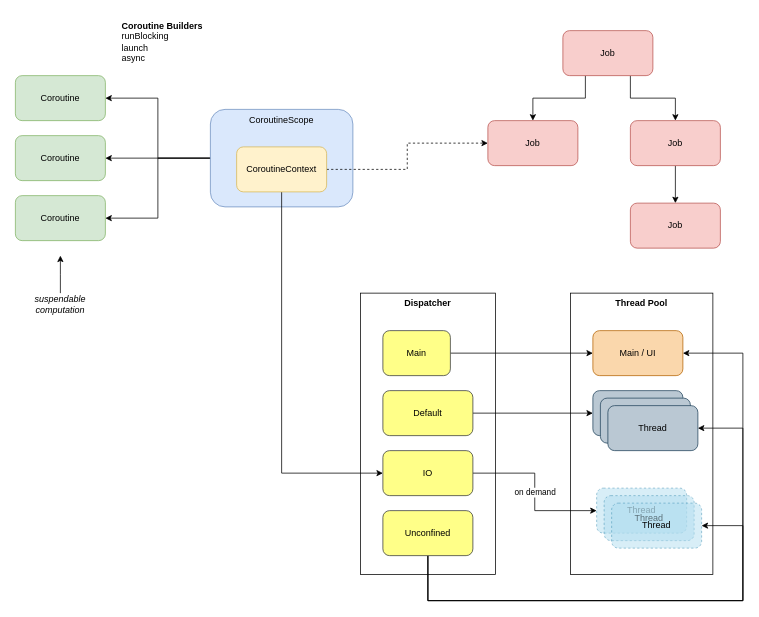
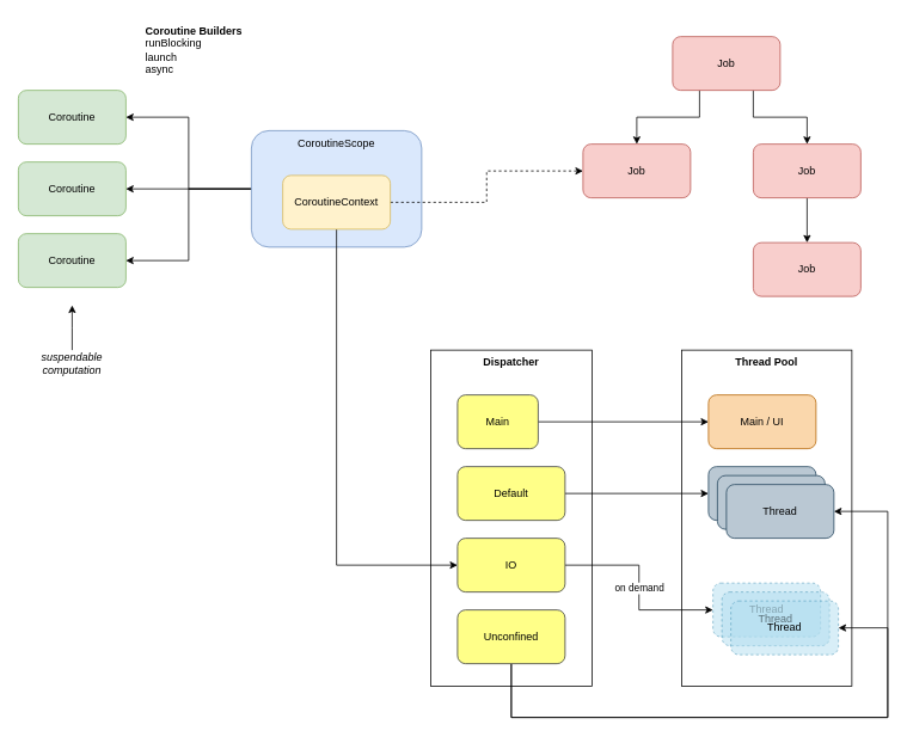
  <mxCell id="0" />
  <mxCell id="1" parent="0" />
  <mxCell id="2" value="Dispatcher" style="rounded=0;whiteSpace=wrap;html=1;verticalAlign=top;fontStyle=1" vertex="1" parent="1"><mxGeometry x="480" y="390" width="180" height="375" as="geometry" /></mxCell>
  <mxCell id="3" value="Thread Pool" style="rounded=0;whiteSpace=wrap;html=1;verticalAlign=top;fontStyle=1" vertex="1" parent="1"><mxGeometry x="760" y="390" width="190" height="375" as="geometry" /></mxCell>
  <mxCell id="4" value="Coroutine" style="rounded=1;whiteSpace=wrap;html=1;fillColor=#d5e8d4;strokeColor=#82b366;" vertex="1" parent="1"><mxGeometry x="20" y="100" width="120" height="60" as="geometry" /></mxCell>
  <mxCell id="5" value="Coroutine" style="rounded=1;whiteSpace=wrap;html=1;fillColor=#d5e8d4;strokeColor=#82b366;" vertex="1" parent="1"><mxGeometry x="20" y="180" width="120" height="60" as="geometry" /></mxCell>
  <mxCell id="6" value="Coroutine" style="rounded=1;whiteSpace=wrap;html=1;fillColor=#d5e8d4;strokeColor=#82b366;" vertex="1" parent="1"><mxGeometry x="20" y="260" width="120" height="60" as="geometry" /></mxCell>
  <mxCell id="7" style="edgeStyle=orthogonalEdgeStyle;rounded=0;orthogonalLoop=1;jettySize=auto;html=1;exitX=0.5;exitY=0;exitDx=0;exitDy=0;" edge="1" parent="1" source="8"><mxGeometry relative="1" as="geometry"><mxPoint x="80" y="340" as="targetPoint" /></mxGeometry></mxCell>
  <mxCell id="8" value="&lt;div&gt;suspendable&lt;/div&gt;&lt;div&gt;computation&lt;br&gt;&lt;/div&gt;" style="text;html=1;align=center;verticalAlign=middle;whiteSpace=wrap;rounded=0;fontStyle=2" vertex="1" parent="1"><mxGeometry x="50" y="390" width="60" height="30" as="geometry" /></mxCell>
  <mxCell id="9" value="&lt;div&gt;&lt;b&gt;Coroutine Builders&lt;br&gt;&lt;/b&gt;&lt;/div&gt;&lt;div&gt;runBlocking&lt;/div&gt;&lt;div&gt;launch&lt;/div&gt;&lt;div&gt;async&lt;b&gt;&lt;br&gt;&lt;/b&gt;&lt;/div&gt;" style="text;html=1;whiteSpace=wrap;overflow=hidden;rounded=0;" vertex="1" parent="1"><mxGeometry x="160" y="20" width="120" height="67" as="geometry" /></mxCell>
  <mxCell id="10" style="edgeStyle=orthogonalEdgeStyle;rounded=0;orthogonalLoop=1;jettySize=auto;html=1;exitX=0;exitY=0.5;exitDx=0;exitDy=0;" edge="1" parent="1" source="13" target="4"><mxGeometry relative="1" as="geometry" /></mxCell>
  <mxCell id="11" style="edgeStyle=orthogonalEdgeStyle;rounded=0;orthogonalLoop=1;jettySize=auto;html=1;exitX=0;exitY=0.5;exitDx=0;exitDy=0;" edge="1" parent="1" source="13" target="5"><mxGeometry relative="1" as="geometry" /></mxCell>
  <mxCell id="12" style="edgeStyle=orthogonalEdgeStyle;rounded=0;orthogonalLoop=1;jettySize=auto;html=1;exitX=0;exitY=0.5;exitDx=0;exitDy=0;" edge="1" parent="1" source="13" target="6"><mxGeometry relative="1" as="geometry" /></mxCell>
  <mxCell id="13" value="CoroutineScope" style="rounded=1;whiteSpace=wrap;html=1;verticalAlign=top;fillColor=#dae8fc;strokeColor=#6c8ebf;" vertex="1" parent="1"><mxGeometry x="280" y="145" width="190" height="130" as="geometry" /></mxCell>
  <mxCell id="14" style="edgeStyle=orthogonalEdgeStyle;rounded=0;orthogonalLoop=1;jettySize=auto;html=1;exitX=1;exitY=0.5;exitDx=0;exitDy=0;entryX=0;entryY=0.5;entryDx=0;entryDy=0;dashed=1;" edge="1" parent="1" source="16" target="20"><mxGeometry relative="1" as="geometry" /></mxCell>
  <mxCell id="15" style="edgeStyle=orthogonalEdgeStyle;rounded=0;orthogonalLoop=1;jettySize=auto;html=1;exitX=0.5;exitY=1;exitDx=0;exitDy=0;entryX=0;entryY=0.5;entryDx=0;entryDy=0;" edge="1" parent="1" source="16" target="29"><mxGeometry relative="1" as="geometry" /></mxCell>
  <mxCell id="16" value="CoroutineContext" style="rounded=1;whiteSpace=wrap;html=1;fillColor=#fff2cc;strokeColor=#d6b656;" vertex="1" parent="1"><mxGeometry x="315" y="195" width="120" height="60" as="geometry" /></mxCell>
  <mxCell id="17" style="edgeStyle=orthogonalEdgeStyle;rounded=0;orthogonalLoop=1;jettySize=auto;html=1;exitX=0.25;exitY=1;exitDx=0;exitDy=0;" edge="1" parent="1" source="19" target="20"><mxGeometry relative="1" as="geometry" /></mxCell>
  <mxCell id="18" style="edgeStyle=orthogonalEdgeStyle;rounded=0;orthogonalLoop=1;jettySize=auto;html=1;exitX=0.75;exitY=1;exitDx=0;exitDy=0;" edge="1" parent="1" source="19" target="22"><mxGeometry relative="1" as="geometry" /></mxCell>
  <mxCell id="19" value="Job" style="rounded=1;whiteSpace=wrap;html=1;fillColor=#f8cecc;strokeColor=#b85450;" vertex="1" parent="1"><mxGeometry x="750" y="40" width="120" height="60" as="geometry" /></mxCell>
  <mxCell id="20" value="Job" style="rounded=1;whiteSpace=wrap;html=1;fillColor=#f8cecc;strokeColor=#b85450;" vertex="1" parent="1"><mxGeometry x="650" y="160" width="120" height="60" as="geometry" /></mxCell>
  <mxCell id="21" style="edgeStyle=orthogonalEdgeStyle;rounded=0;orthogonalLoop=1;jettySize=auto;html=1;exitX=0.5;exitY=1;exitDx=0;exitDy=0;entryX=0.5;entryY=0;entryDx=0;entryDy=0;" edge="1" parent="1" source="22" target="23"><mxGeometry relative="1" as="geometry" /></mxCell>
  <mxCell id="22" value="Job" style="rounded=1;whiteSpace=wrap;html=1;fillColor=#f8cecc;strokeColor=#b85450;" vertex="1" parent="1"><mxGeometry x="840" y="160" width="120" height="60" as="geometry" /></mxCell>
  <mxCell id="23" value="Job" style="rounded=1;whiteSpace=wrap;html=1;fillColor=#f8cecc;strokeColor=#b85450;" vertex="1" parent="1"><mxGeometry x="840" y="270" width="120" height="60" as="geometry" /></mxCell>
  <mxCell id="24" style="edgeStyle=orthogonalEdgeStyle;rounded=0;orthogonalLoop=1;jettySize=auto;html=1;exitX=1;exitY=0.5;exitDx=0;exitDy=0;entryX=0;entryY=0.5;entryDx=0;entryDy=0;" edge="1" parent="1" source="25" target="34"><mxGeometry relative="1" as="geometry" /></mxCell>
  <mxCell id="25" value="Main" style="rounded=1;whiteSpace=wrap;html=1;fillColor=#ffff88;strokeColor=#36393d;" vertex="1" parent="1"><mxGeometry x="510" y="440" width="90" height="60" as="geometry" /></mxCell>
  <mxCell id="26" style="edgeStyle=orthogonalEdgeStyle;rounded=0;orthogonalLoop=1;jettySize=auto;html=1;exitX=1;exitY=0.5;exitDx=0;exitDy=0;entryX=0;entryY=0.5;entryDx=0;entryDy=0;" edge="1" parent="1" source="27" target="35"><mxGeometry relative="1" as="geometry" /></mxCell>
  <mxCell id="27" value="Default" style="rounded=1;whiteSpace=wrap;html=1;fillColor=#ffff88;strokeColor=#36393d;" vertex="1" parent="1"><mxGeometry x="510" y="520" width="120" height="60" as="geometry" /></mxCell>
  <mxCell id="28" value="on demand" style="edgeStyle=orthogonalEdgeStyle;rounded=0;orthogonalLoop=1;jettySize=auto;html=1;exitX=1;exitY=0.5;exitDx=0;exitDy=0;entryX=0;entryY=0.5;entryDx=0;entryDy=0;" edge="1" parent="1" source="29" target="36"><mxGeometry relative="1" as="geometry" /></mxCell>
  <mxCell id="29" value="IO" style="rounded=1;whiteSpace=wrap;html=1;fillColor=#ffff88;strokeColor=#36393d;" vertex="1" parent="1"><mxGeometry x="510" y="600" width="120" height="60" as="geometry" /></mxCell>
- <mxCell id="30" style="edgeStyle=orthogonalEdgeStyle;rounded=0;orthogonalLoop=1;jettySize=auto;html=1;exitX=0.5;exitY=1;exitDx=0;exitDy=0;entryX=1;entryY=0.5;entryDx=0;entryDy=0;" edge="1" parent="1" source="33" target="34"><mxGeometry relative="1" as="geometry"><Array as="points"><mxPoint x="570" y="800" /><mxPoint x="990" y="800" /><mxPoint x="990" y="470" /></Array></mxGeometry></mxCell>
  <mxCell id="31" style="edgeStyle=orthogonalEdgeStyle;rounded=0;orthogonalLoop=1;jettySize=auto;html=1;exitX=0.5;exitY=1;exitDx=0;exitDy=0;entryX=1;entryY=0.5;entryDx=0;entryDy=0;" edge="1" parent="1" source="33" target="38"><mxGeometry relative="1" as="geometry"><Array as="points"><mxPoint x="570" y="800" /><mxPoint x="990" y="800" /><mxPoint x="990" y="570" /></Array></mxGeometry></mxCell>
  <mxCell id="32" style="edgeStyle=orthogonalEdgeStyle;rounded=0;orthogonalLoop=1;jettySize=auto;html=1;exitX=0.5;exitY=1;exitDx=0;exitDy=0;entryX=1;entryY=0.5;entryDx=0;entryDy=0;" edge="1" parent="1" source="33" target="40"><mxGeometry relative="1" as="geometry"><Array as="points"><mxPoint x="570" y="800" /><mxPoint x="990" y="800" /><mxPoint x="990" y="700" /></Array></mxGeometry></mxCell>
  <mxCell id="33" value="Unconfined" style="rounded=1;whiteSpace=wrap;html=1;fillColor=#ffff88;strokeColor=#36393d;" vertex="1" parent="1"><mxGeometry x="510" y="680" width="120" height="60" as="geometry" /></mxCell>
  <mxCell id="34" value="Main / UI" style="rounded=1;whiteSpace=wrap;html=1;fillColor=#fad7ac;strokeColor=#b46504;" vertex="1" parent="1"><mxGeometry x="790" y="440" width="120" height="60" as="geometry" /></mxCell>
  <mxCell id="35" value="Thread" style="rounded=1;whiteSpace=wrap;html=1;fillColor=#bac8d3;strokeColor=#23445d;" vertex="1" parent="1"><mxGeometry x="790" y="520" width="120" height="60" as="geometry" /></mxCell>
  <mxCell id="36" value="Thread" style="rounded=1;whiteSpace=wrap;html=1;dashed=1;fillColor=#b1ddf0;strokeColor=#10739e;opacity=50;" vertex="1" parent="1"><mxGeometry x="795" y="650" width="120" height="60" as="geometry" /></mxCell>
  <mxCell id="37" value="Thread" style="rounded=1;whiteSpace=wrap;html=1;fillColor=#bac8d3;strokeColor=#23445d;" vertex="1" parent="1"><mxGeometry x="800" y="530" width="120" height="60" as="geometry" /></mxCell>
  <mxCell id="38" value="Thread" style="rounded=1;whiteSpace=wrap;html=1;fillColor=#bac8d3;strokeColor=#23445d;" vertex="1" parent="1"><mxGeometry x="810" y="540" width="120" height="60" as="geometry" /></mxCell>
  <mxCell id="39" value="Thread" style="rounded=1;whiteSpace=wrap;html=1;dashed=1;fillColor=#b1ddf0;strokeColor=#10739e;opacity=50;" vertex="1" parent="1"><mxGeometry x="805" y="660" width="120" height="60" as="geometry" /></mxCell>
  <mxCell id="40" value="Thread" style="rounded=1;whiteSpace=wrap;html=1;dashed=1;fillColor=#b1ddf0;strokeColor=#10739e;opacity=50;" vertex="1" parent="1"><mxGeometry x="815" y="670" width="120" height="60" as="geometry" /></mxCell>
